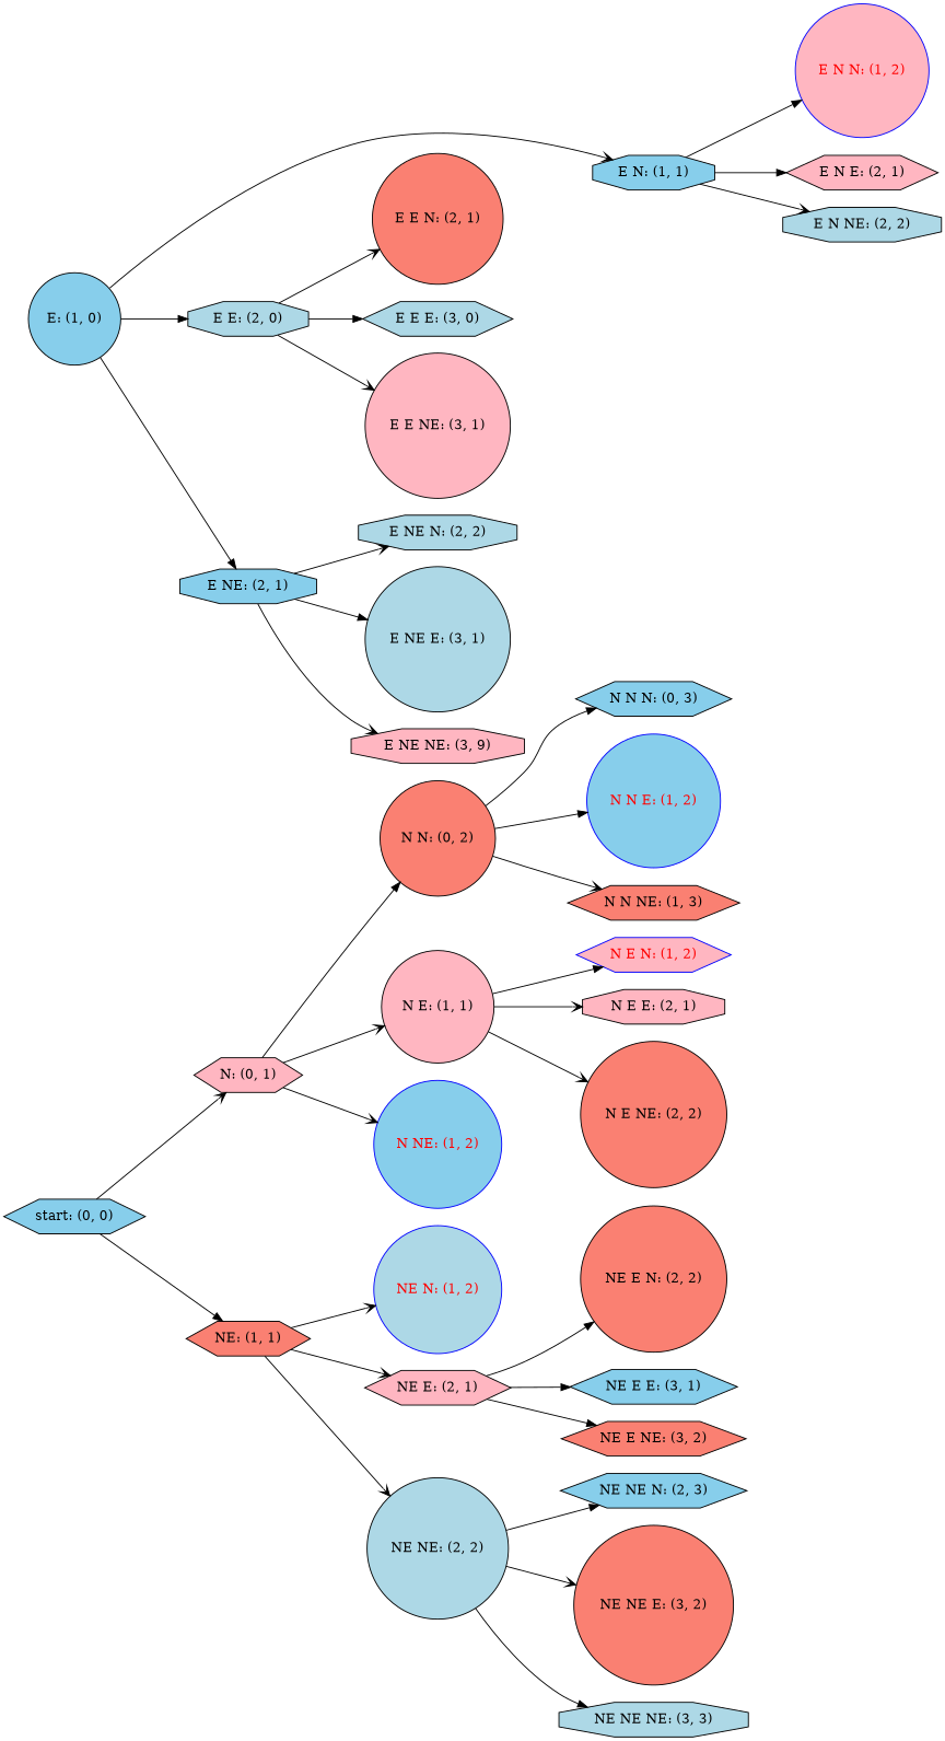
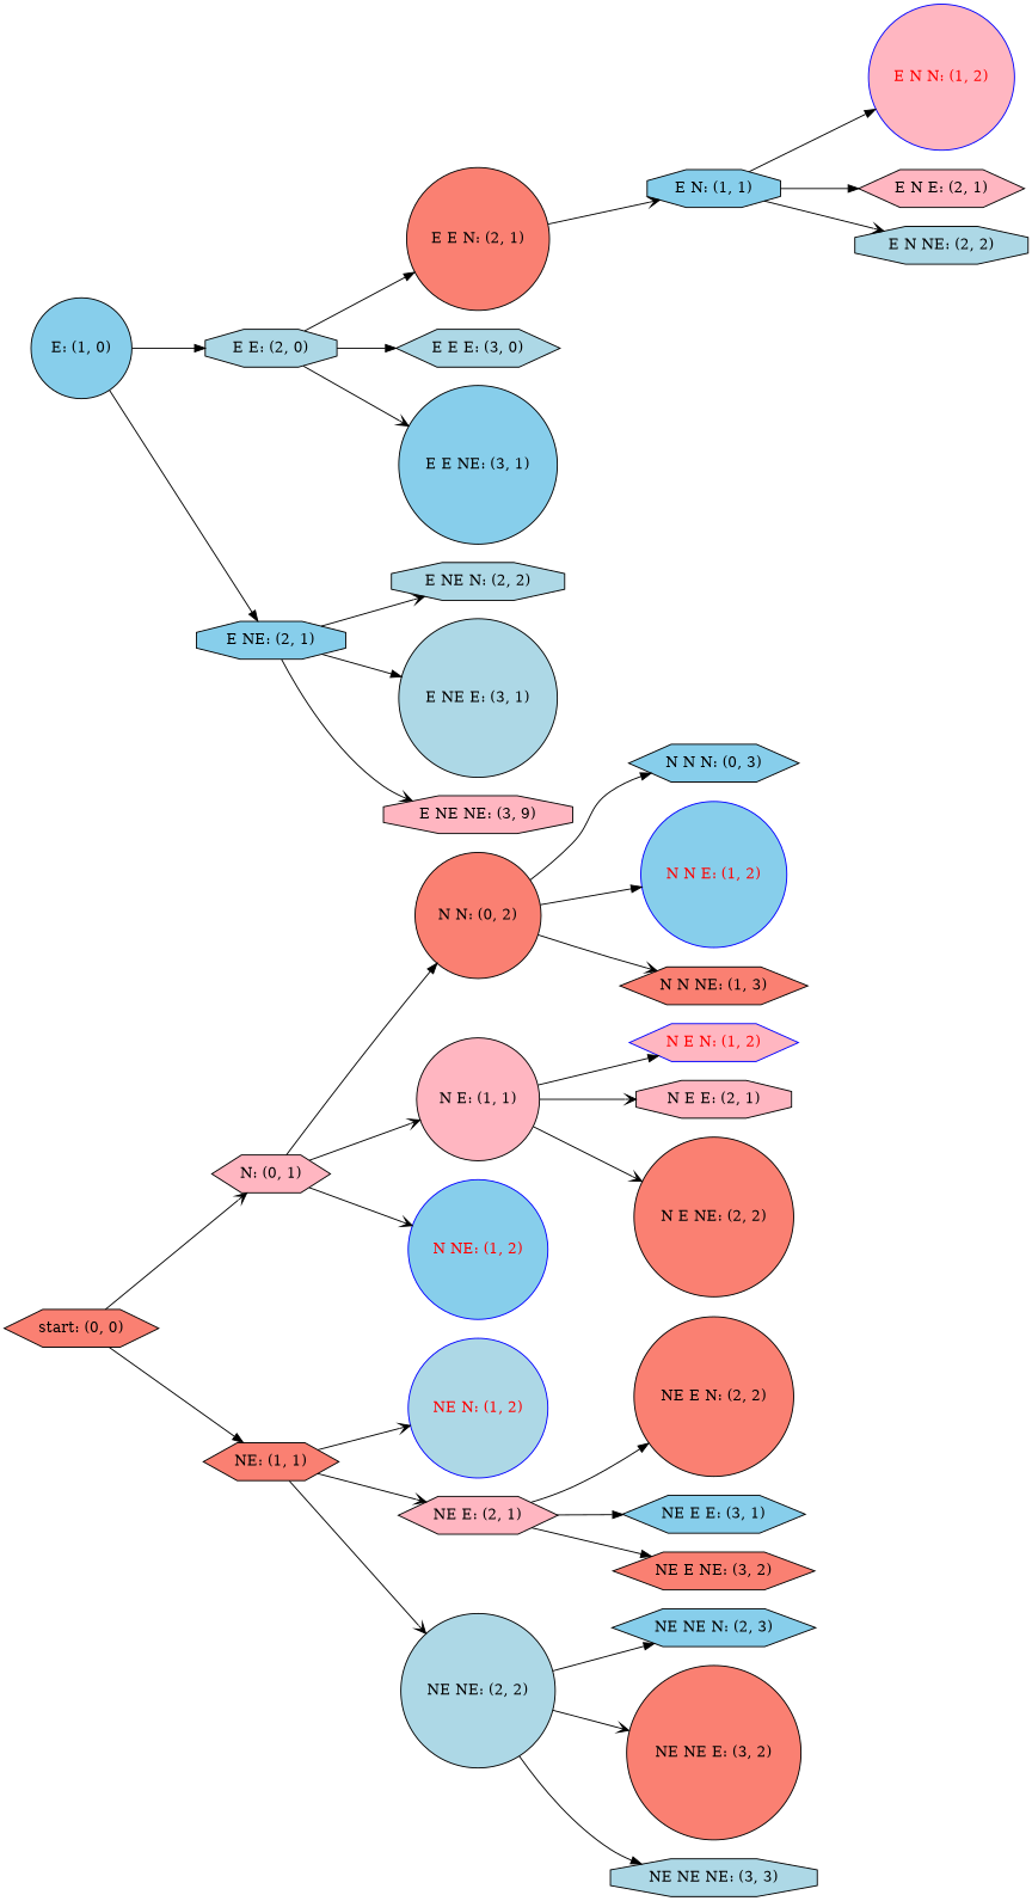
  digraph {
    rankdir=LR
    node [fillcolor=skyblue shape=circle style=filled]
    edge [arrowhead=normal]
-   "start: (0, 0)" [shape=hexagon]
+   "start: (0, 0)" [fillcolor=salmon shape=hexagon]
    "N: (0, 1)" [fillcolor=lightpink shape=hexagon]
    "NE: (1, 1)" [fillcolor=salmon shape=hexagon]
    "N N: (0, 2)" [fillcolor=salmon]
    "N E: (1, 1)" [fillcolor=lightpink]
    "N NE: (1, 2)" [color=blue fontcolor=red]
    "E N: (1, 1)" [shape=octagon]
    "E: (1, 0)"
    "E E: (2, 0)" [fillcolor=lightblue shape=octagon]
    "E NE: (2, 1)" [shape=octagon]
    "NE N: (1, 2)" [color=blue fillcolor=lightblue fontcolor=red]
    "NE E: (2, 1)" [fillcolor=lightpink shape=hexagon]
    "NE NE: (2, 2)" [fillcolor=lightblue]
    "N N N: (0, 3)" [shape=hexagon]
    "N N E: (1, 2)" [color=blue fontcolor=red]
    "N N NE: (1, 3)" [fillcolor=salmon shape=hexagon]
    "N E N: (1, 2)" [color=blue fillcolor=lightpink fontcolor=red shape=hexagon]
    "N E E: (2, 1)" [fillcolor=lightpink shape=octagon]
    "N E NE: (2, 2)" [fillcolor=salmon]
    "E N N: (1, 2)" [color=blue fillcolor=lightpink fontcolor=red]
    "E N E: (2, 1)" [fillcolor=lightpink shape=hexagon]
    "E N NE: (2, 2)" [fillcolor=lightblue shape=octagon]
    "E E N: (2, 1)" [fillcolor=salmon]
    "E E E: (3, 0)" [fillcolor=lightblue shape=hexagon]
-   "E E NE: (3, 1)" [fillcolor=lightpink]
+   "E E NE: (3, 1)"
    "E NE N: (2, 2)" [fillcolor=lightblue shape=octagon]
    "E NE E: (3, 1)" [fillcolor=lightblue]
    n28 [fillcolor=lightpink label="E NE NE: (3, 9)" shape=octagon]
    "NE E N: (2, 2)" [fillcolor=salmon]
    "NE E E: (3, 1)" [shape=hexagon]
    "NE E NE: (3, 2)" [fillcolor=salmon shape=hexagon]
    "NE NE N: (2, 3)" [shape=hexagon]
    "NE NE E: (3, 2)" [fillcolor=salmon]
    "NE NE NE: (3, 3)" [fillcolor=lightblue shape=octagon]
    "start: (0, 0)" -> "N: (0, 1)" [arrowhead=vee]
    "start: (0, 0)" -> "NE: (1, 1)"
    "N: (0, 1)" -> "N N: (0, 2)"
    "N: (0, 1)" -> "N E: (1, 1)" [arrowhead=vee]
    "N: (0, 1)" -> "N NE: (1, 2)" [arrowhead=vee]
    "NE: (1, 1)" -> "NE N: (1, 2)" [arrowhead=vee]
    "NE: (1, 1)" -> "NE E: (2, 1)" [arrowhead=vee]
    "NE: (1, 1)" -> "NE NE: (2, 2)" [arrowhead=vee]
    "N N: (0, 2)" -> "N N N: (0, 3)"
    "N N: (0, 2)" -> "N N E: (1, 2)"
    "N N: (0, 2)" -> "N N NE: (1, 3)" [arrowhead=vee]
    "N E: (1, 1)" -> "N E N: (1, 2)"
    "N E: (1, 1)" -> "N E E: (2, 1)" [arrowhead=vee]
    "N E: (1, 1)" -> "N E NE: (2, 2)" [arrowhead=vee]
    "E N: (1, 1)" -> "E N N: (1, 2)"
    "E N: (1, 1)" -> "E N E: (2, 1)"
    "E N: (1, 1)" -> "E N NE: (2, 2)" [arrowhead=vee]
-   "E: (1, 0)" -> "E N: (1, 1)" [arrowhead=vee]
+   "E E N: (2, 1)" -> "E N: (1, 1)" [arrowhead=vee]
    "E: (1, 0)" -> "E E: (2, 0)"
    "E: (1, 0)" -> "E NE: (2, 1)"
-   "E E: (2, 0)" -> "E E N: (2, 1)" [arrowhead=vee]
+   "E E: (2, 0)" -> "E E N: (2, 1)"
    "E E: (2, 0)" -> "E E E: (3, 0)"
    "E E: (2, 0)" -> "E E NE: (3, 1)" [arrowhead=vee]
    "E NE: (2, 1)" -> "E NE N: (2, 2)" [arrowhead=vee]
    "E NE: (2, 1)" -> "E NE E: (3, 1)"
    "E NE: (2, 1)" -> n28 [arrowhead=vee]
    "NE E: (2, 1)" -> "NE E N: (2, 2)"
    "NE E: (2, 1)" -> "NE E E: (3, 1)"
    "NE E: (2, 1)" -> "NE E NE: (3, 2)"
    "NE NE: (2, 2)" -> "NE NE N: (2, 3)"
    "NE NE: (2, 2)" -> "NE NE E: (3, 2)" [arrowhead=vee]
    "NE NE: (2, 2)" -> "NE NE NE: (3, 3)"
  }
